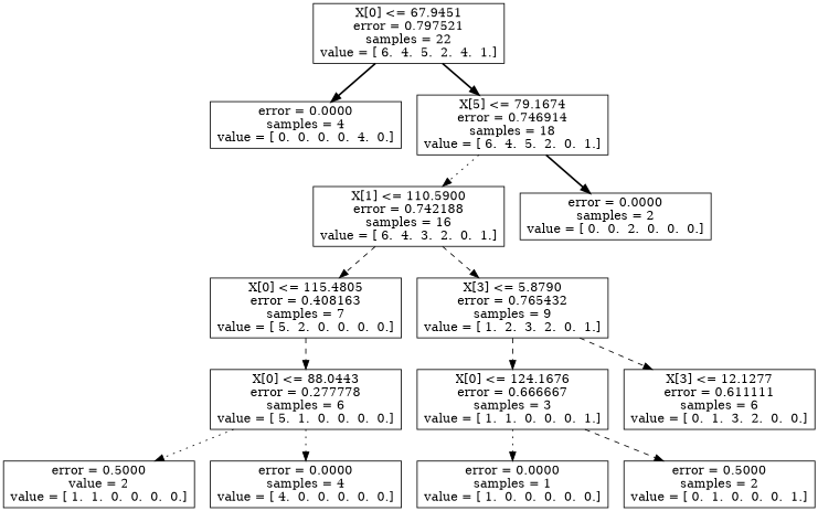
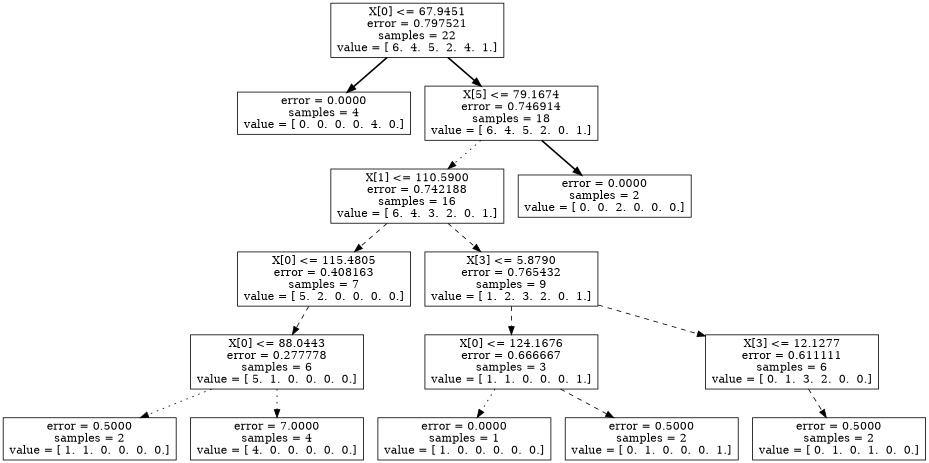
  digraph {
    node [shape=box]
    edge [style=dashed]
    n1 [label="X[0] <= 67.9451\nerror = 0.797521\nsamples = 22\nvalue = [ 6.  4.  5.  2.  4.  1.]"]
    n2 [label="error = 0.0000\nsamples = 4\nvalue = [ 0.  0.  0.  0.  4.  0.]"]
    n3 [label="X[5] <= 79.1674\nerror = 0.746914\nsamples = 18\nvalue = [ 6.  4.  5.  2.  0.  1.]"]
    n4 [label="X[1] <= 110.5900\nerror = 0.742188\nsamples = 16\nvalue = [ 6.  4.  3.  2.  0.  1.]"]
    n5 [label="error = 0.0000\nsamples = 2\nvalue = [ 0.  0.  2.  0.  0.  0.]"]
    n6 [label="X[0] <= 115.4805\nerror = 0.408163\nsamples = 7\nvalue = [ 5.  2.  0.  0.  0.  0.]"]
    n7 [label="X[3] <= 5.8790\nerror = 0.765432\nsamples = 9\nvalue = [ 1.  2.  3.  2.  0.  1.]"]
    n8 [label="X[0] <= 88.0443\nerror = 0.277778\nsamples = 6\nvalue = [ 5.  1.  0.  0.  0.  0.]"]
    n9 [label="X[0] <= 124.1676\nerror = 0.666667\nsamples = 3\nvalue = [ 1.  1.  0.  0.  0.  1.]"]
    n10 [label="X[3] <= 12.1277\nerror = 0.611111\nsamples = 6\nvalue = [ 0.  1.  3.  2.  0.  0.]"]
-   n11 [label="error = 0.5000\nvalue = 2\nvalue = [ 1.  1.  0.  0.  0.  0.]"]
-   n12 [label="error = 0.0000\nsamples = 4\nvalue = [ 4.  0.  0.  0.  0.  0.]"]
+   n11 [label="error = 0.5000\nsamples = 2\nvalue = [ 1.  1.  0.  0.  0.  0.]"]
+   n12 [label="error = 7.0000\nsamples = 4\nvalue = [ 4.  0.  0.  0.  0.  0.]"]
    n13 [label="error = 0.0000\nsamples = 1\nvalue = [ 1.  0.  0.  0.  0.  0.]"]
    n14 [label="error = 0.5000\nsamples = 2\nvalue = [ 0.  1.  0.  0.  0.  1.]"]
+   n15 [label="error = 0.5000\nsamples = 2\nvalue = [ 0.  1.  0.  1.  0.  0.]"]
    n1 -> n2 [style=bold]
    n1 -> n3 [style=bold]
    n3 -> n4 [style=dotted]
    n3 -> n5 [style=bold]
    n4 -> n6
    n4 -> n7
    n6 -> n8
    n7 -> n9
    n7 -> n10
    n8 -> n11 [style=dotted]
    n8 -> n12 [style=dotted]
    n9 -> n13 [style=dotted]
    n9 -> n14
+   n10 -> n15
  }
